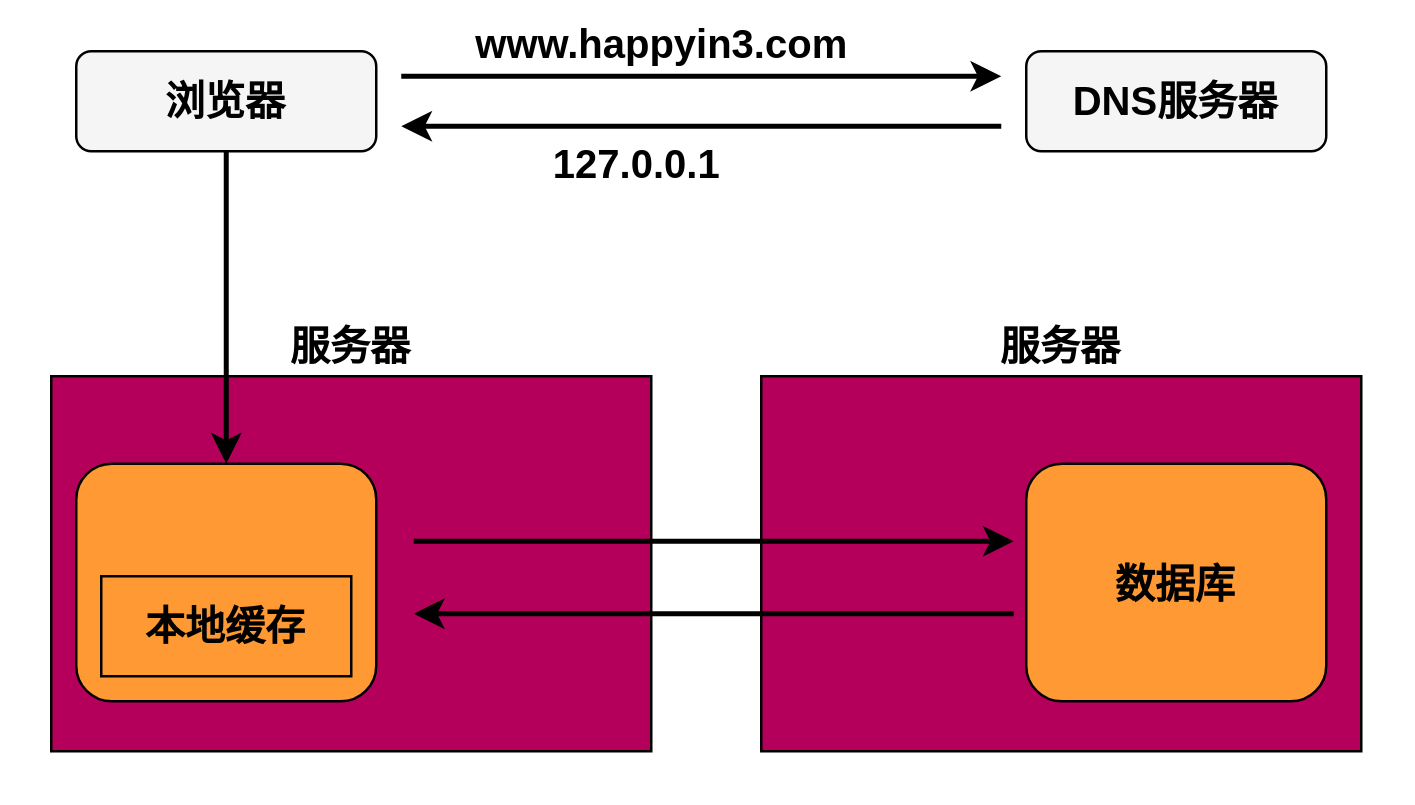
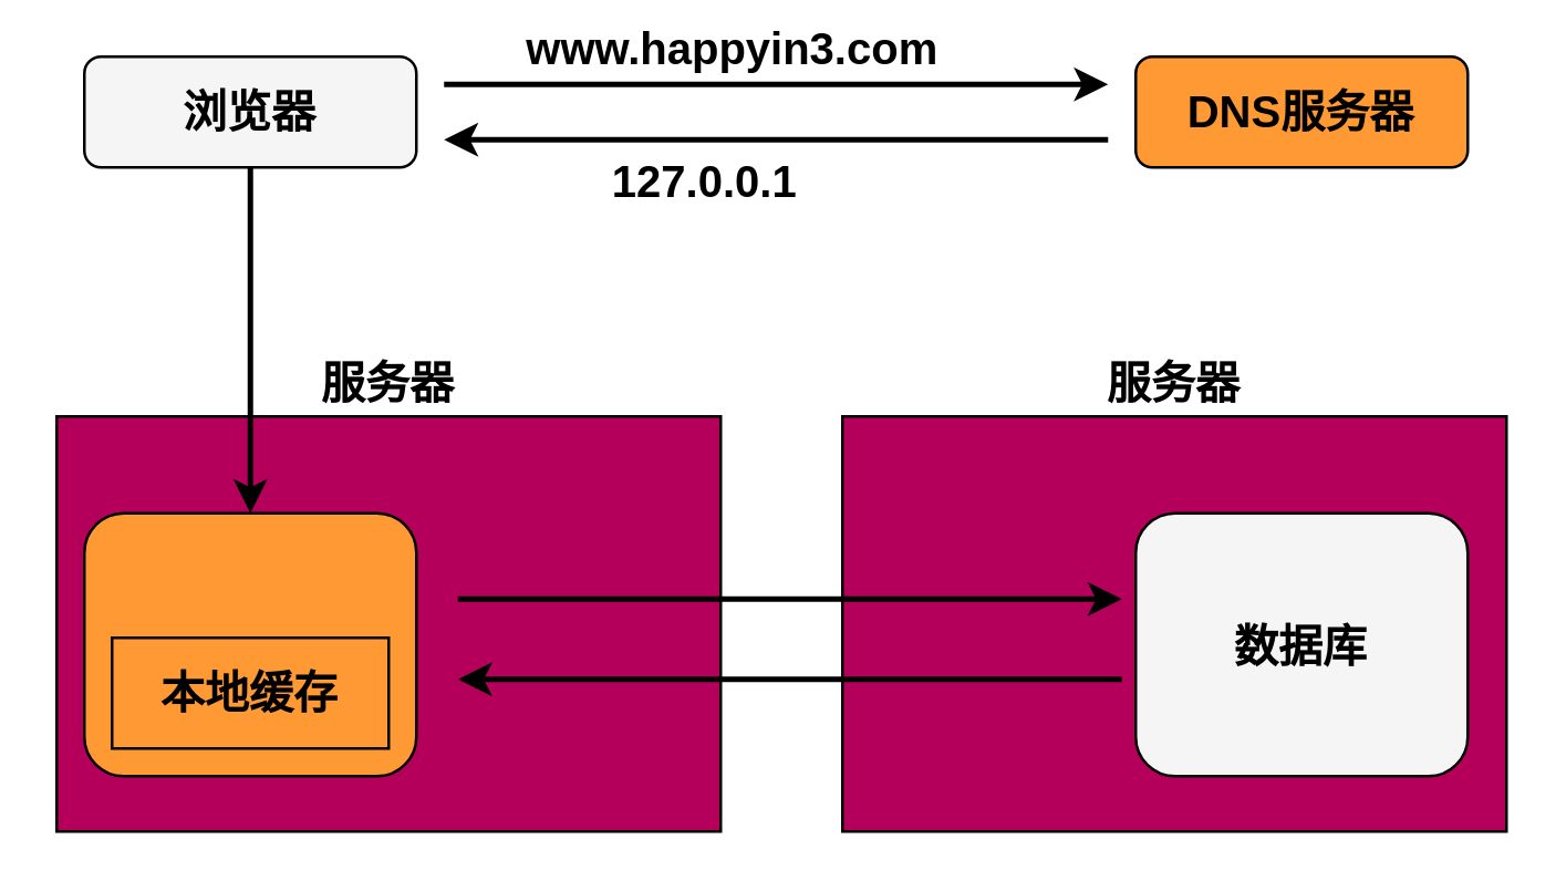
  <mxCell id="0" />
  <mxCell id="1" parent="0" />
  <mxCell id="2" value="浏览器" style="rounded=1;whiteSpace=wrap;html=1;glass=0;fontSize=16;fontStyle=1;fillColor=#f5f5f5;" vertex="1" parent="1"><mxGeometry x="30" y="20" width="120" height="40" as="geometry" /></mxCell>
- <mxCell id="3" value="DNS服务器" style="rounded=1;whiteSpace=wrap;html=1;glass=0;fontSize=16;fontStyle=1;fillColor=#f5f5f5;" vertex="1" parent="1"><mxGeometry x="410" y="20" width="120" height="40" as="geometry" /></mxCell>
+ <mxCell id="3" value="DNS服务器" style="rounded=1;whiteSpace=wrap;html=1;glass=0;fontSize=16;fontStyle=1;fillColor=#FF9933;" vertex="1" parent="1"><mxGeometry x="410" y="20" width="120" height="40" as="geometry" /></mxCell>
  <mxCell id="4" value="" style="endArrow=classic;html=1;shadow=0;strokeWidth=2;fontSize=16;rounded=1;" edge="1" parent="1"><mxGeometry width="50" height="50" relative="1" as="geometry"><mxPoint x="160" y="30" as="sourcePoint" /><mxPoint x="400" y="30" as="targetPoint" /></mxGeometry></mxCell>
  <mxCell id="5" value="www.happyin3.com" style="edgeLabel;html=1;align=center;verticalAlign=bottom;resizable=0;points=[];fontSize=16;labelPosition=center;verticalLabelPosition=top;fontStyle=1" vertex="1" connectable="0" parent="4"><mxGeometry x="-0.142" y="2" relative="1" as="geometry"><mxPoint as="offset" /></mxGeometry></mxCell>
  <mxCell id="6" value="" style="endArrow=classic;html=1;shadow=0;strokeWidth=2;fontSize=16;rounded=1;" edge="1" parent="1"><mxGeometry width="50" height="50" relative="1" as="geometry"><mxPoint x="400" y="50" as="sourcePoint" /><mxPoint x="160" y="50" as="targetPoint" /></mxGeometry></mxCell>
  <mxCell id="7" value="127.0.0.1" style="edgeLabel;html=1;align=center;verticalAlign=top;resizable=0;points=[];fontSize=16;labelPosition=center;verticalLabelPosition=bottom;fontStyle=1" vertex="1" connectable="0" parent="6"><mxGeometry x="0.225" y="-1" relative="1" as="geometry"><mxPoint as="offset" /></mxGeometry></mxCell>
  <mxCell id="8" value="服务器" style="rounded=0;whiteSpace=wrap;html=1;glass=0;gradientColor=none;fontSize=16;fontStyle=1;labelPosition=center;verticalLabelPosition=top;align=center;verticalAlign=bottom;fillColor=#B5005B;" vertex="1" parent="1"><mxGeometry x="20" y="150" width="240" height="150" as="geometry" /></mxCell>
  <mxCell id="9" value="" style="rounded=1;whiteSpace=wrap;html=1;glass=0;fontSize=16;fontStyle=1;fillColor=#FF9933;labelPosition=right;verticalLabelPosition=top;align=left;verticalAlign=bottom;" vertex="1" parent="1"><mxGeometry x="30" y="185" width="120" height="95" as="geometry" /></mxCell>
  <mxCell id="10" value="" style="edgeStyle=orthogonalEdgeStyle;rounded=1;orthogonalLoop=1;jettySize=auto;html=1;shadow=0;strokeWidth=2;fontSize=16;" edge="1" parent="1" source="2" target="9"><mxGeometry relative="1" as="geometry" /></mxCell>
  <mxCell id="11" value="服务器" style="rounded=0;whiteSpace=wrap;html=1;glass=0;gradientColor=none;fontSize=16;fontStyle=1;labelPosition=center;verticalLabelPosition=top;align=center;verticalAlign=bottom;fillColor=#B5005B;" vertex="1" parent="1"><mxGeometry x="304" y="150" width="240" height="150" as="geometry" /></mxCell>
- <mxCell id="12" value="数据库" style="rounded=1;whiteSpace=wrap;html=1;glass=0;fontSize=16;fontStyle=1;fillColor=#FF9933;" vertex="1" parent="1"><mxGeometry x="410" y="185" width="120" height="95" as="geometry" /></mxCell>
+ <mxCell id="12" value="数据库" style="rounded=1;whiteSpace=wrap;html=1;glass=0;fontSize=16;fontStyle=1;fillColor=#f5f5f5;" vertex="1" parent="1"><mxGeometry x="410" y="185" width="120" height="95" as="geometry" /></mxCell>
  <mxCell id="13" value="" style="endArrow=classic;html=1;shadow=0;strokeWidth=2;fontSize=16;rounded=1;" edge="1" parent="1"><mxGeometry width="50" height="50" relative="1" as="geometry"><mxPoint x="165" y="216" as="sourcePoint" /><mxPoint x="405" y="216" as="targetPoint" /></mxGeometry></mxCell>
  <mxCell id="14" value="" style="endArrow=classic;html=1;shadow=0;strokeWidth=2;fontSize=16;rounded=1;" edge="1" parent="1"><mxGeometry width="50" height="50" relative="1" as="geometry"><mxPoint x="405" y="245" as="sourcePoint" /><mxPoint x="165" y="245" as="targetPoint" /></mxGeometry></mxCell>
  <mxCell id="15" value="本地缓存" style="whiteSpace=wrap;html=1;glass=0;fontSize=16;fontStyle=1;fillColor=#FF9933;rounded=0;" vertex="1" parent="1"><mxGeometry x="40" y="230" width="100" height="40" as="geometry" /></mxCell>
